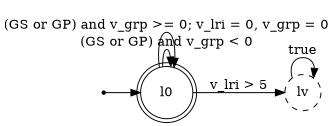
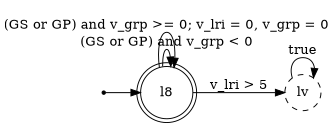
  digraph {
    rankdir=LR
    node [style=dashed]
-   l0 [shape=doublecircle style=""]
+   l0 [shape=doublecircle label=l8 style=""]
    lv [shape=circle]
    __init [shape=point]
    l0 -> l0 [label="(GS or GP) and v_grp < 0"]
    l0 -> l0 [label="(GS or GP) and v_grp >= 0; v_lri = 0, v_grp = 0"]
    l0 -> lv [label="v_lri > 5"]
    lv -> lv [label=true]
    __init -> l0
  }
